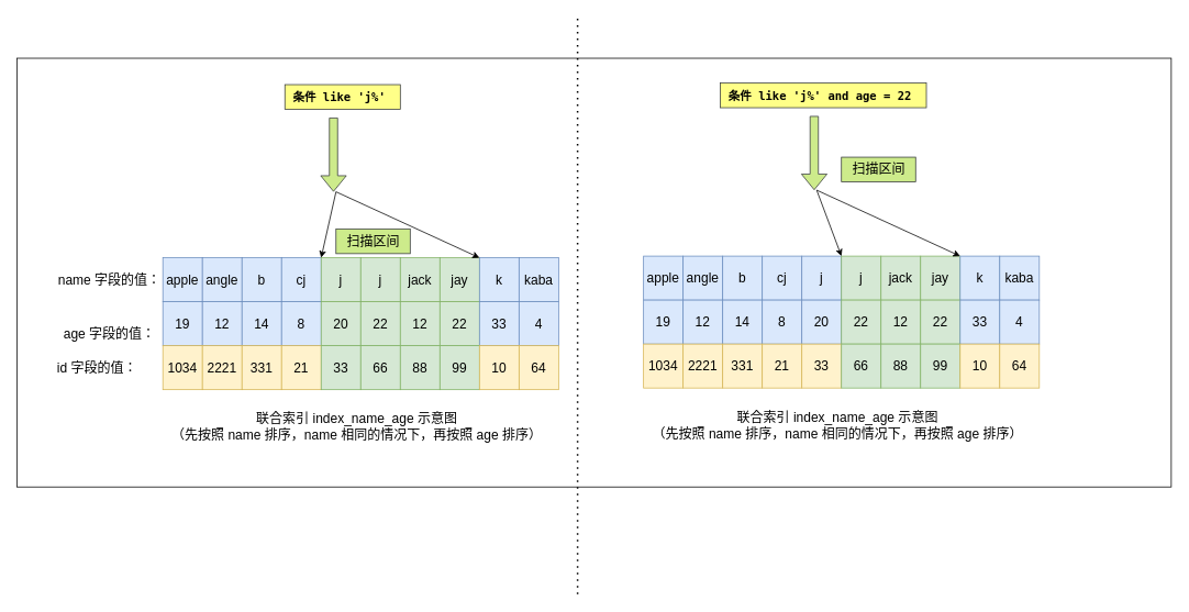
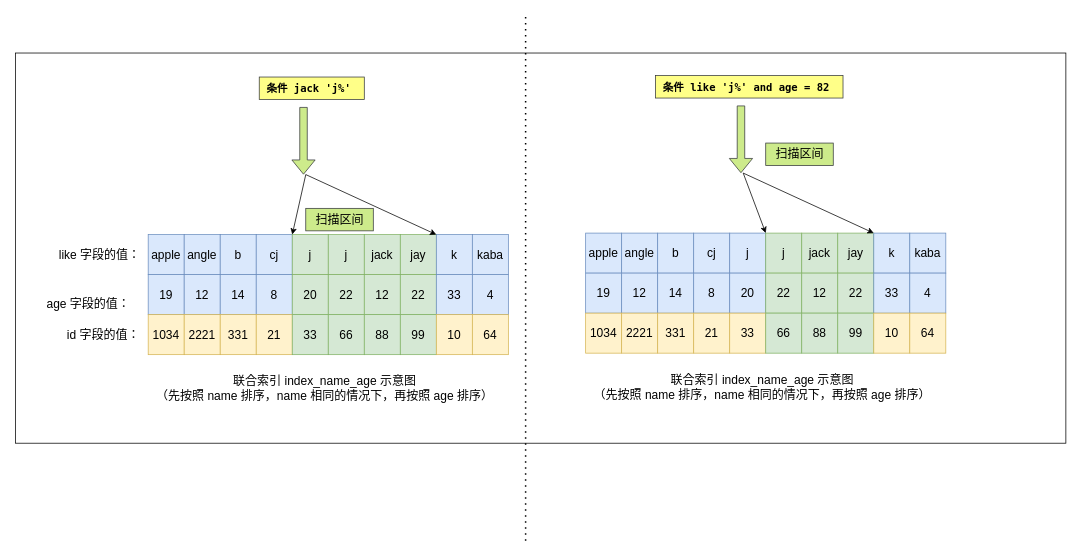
  <mxCell id="0" />
  <mxCell id="1" parent="0" />
  <mxCell id="2" value="" style="rounded=0;whiteSpace=wrap;html=1;" vertex="1" parent="1"><mxGeometry x="20" width="1400" height="520" as="geometry" y="70" /></mxCell>
  <mxCell id="3" value="apple" style="rounded=0;whiteSpace=wrap;html=1;fontSize=16;fillColor=#dae8fc;strokeColor=#6c8ebf;" vertex="1" parent="1"><mxGeometry y="310" width="48" height="53.333" as="geometry" x="780" /></mxCell>
  <mxCell id="4" value="angle" style="rounded=0;whiteSpace=wrap;html=1;fontSize=16;fillColor=#dae8fc;strokeColor=#6c8ebf;" vertex="1" parent="1"><mxGeometry x="828" y="310" width="48" height="53.333" as="geometry" /></mxCell>
  <mxCell id="5" value="b" style="rounded=0;whiteSpace=wrap;html=1;fontSize=16;fillColor=#dae8fc;strokeColor=#6c8ebf;" vertex="1" parent="1"><mxGeometry x="876" y="310" width="48" height="53.333" as="geometry" /></mxCell>
  <mxCell id="6" value="cj" style="rounded=0;whiteSpace=wrap;html=1;fontSize=16;fillColor=#dae8fc;strokeColor=#6c8ebf;" vertex="1" parent="1"><mxGeometry x="924" y="310" width="48" height="53.333" as="geometry" /></mxCell>
  <mxCell id="7" value="j" style="rounded=0;whiteSpace=wrap;html=1;fontSize=16;fillColor=#dae8fc;strokeColor=#6c8ebf;" vertex="1" parent="1"><mxGeometry x="972" y="310" width="48" height="53.333" as="geometry" /></mxCell>
  <mxCell id="8" value="j" style="rounded=0;whiteSpace=wrap;html=1;fontSize=16;fillColor=#d5e8d4;strokeColor=#82b366;" vertex="1" parent="1"><mxGeometry x="1020" y="310" width="48" height="53.333" as="geometry" /></mxCell>
  <mxCell id="9" value="jack" style="rounded=0;whiteSpace=wrap;html=1;fontSize=16;fillColor=#d5e8d4;strokeColor=#82b366;" vertex="1" parent="1"><mxGeometry x="1068" y="310" width="48" height="53.333" as="geometry" /></mxCell>
  <mxCell id="10" value="jay" style="rounded=0;whiteSpace=wrap;html=1;fontSize=16;fillColor=#d5e8d4;strokeColor=#82b366;" vertex="1" parent="1"><mxGeometry x="1116" y="310" width="48" height="53.333" as="geometry" /></mxCell>
  <mxCell id="11" value="k" style="rounded=0;whiteSpace=wrap;html=1;fontSize=16;fillColor=#dae8fc;strokeColor=#6c8ebf;" vertex="1" parent="1"><mxGeometry x="1164" y="310" width="48" height="53.333" as="geometry" /></mxCell>
  <mxCell id="12" value="kaba" style="rounded=0;whiteSpace=wrap;html=1;fontSize=16;fillColor=#dae8fc;strokeColor=#6c8ebf;" vertex="1" parent="1"><mxGeometry x="1212" y="310" width="48" height="53.333" as="geometry" /></mxCell>
  <mxCell id="13" value="19" style="rounded=0;whiteSpace=wrap;html=1;fontSize=16;fillColor=#dae8fc;strokeColor=#6c8ebf;" vertex="1" parent="1"><mxGeometry y="363.333" width="48" height="53.333" as="geometry" x="780" /></mxCell>
  <mxCell id="14" value="12" style="rounded=0;whiteSpace=wrap;html=1;fontSize=16;fillColor=#dae8fc;strokeColor=#6c8ebf;" vertex="1" parent="1"><mxGeometry x="828" y="363.333" width="48" height="53.333" as="geometry" /></mxCell>
  <mxCell id="15" value="14" style="rounded=0;whiteSpace=wrap;html=1;fontSize=16;fillColor=#dae8fc;strokeColor=#6c8ebf;" vertex="1" parent="1"><mxGeometry x="876" y="363.333" width="48" height="53.333" as="geometry" /></mxCell>
  <mxCell id="16" value="8" style="rounded=0;whiteSpace=wrap;html=1;fontSize=16;fillColor=#dae8fc;strokeColor=#6c8ebf;" vertex="1" parent="1"><mxGeometry x="924" y="363.333" width="48" height="53.333" as="geometry" /></mxCell>
  <mxCell id="17" value="20" style="rounded=0;whiteSpace=wrap;html=1;fontSize=16;fillColor=#dae8fc;strokeColor=#6c8ebf;" vertex="1" parent="1"><mxGeometry x="972" y="363.333" width="48" height="53.333" as="geometry" /></mxCell>
  <mxCell id="18" value="22" style="rounded=0;whiteSpace=wrap;html=1;fontSize=16;fillColor=#d5e8d4;strokeColor=#82b366;" vertex="1" parent="1"><mxGeometry x="1020" y="363.333" width="48" height="53.333" as="geometry" /></mxCell>
  <mxCell id="19" value="12" style="rounded=0;whiteSpace=wrap;html=1;fontSize=16;fillColor=#d5e8d4;strokeColor=#82b366;" vertex="1" parent="1"><mxGeometry x="1068" y="363.333" width="48" height="53.333" as="geometry" /></mxCell>
  <mxCell id="20" value="22" style="rounded=0;whiteSpace=wrap;html=1;fontSize=16;fillColor=#d5e8d4;strokeColor=#82b366;" vertex="1" parent="1"><mxGeometry x="1116" y="363.333" width="48" height="53.333" as="geometry" /></mxCell>
  <mxCell id="21" value="33" style="rounded=0;whiteSpace=wrap;html=1;fontSize=16;fillColor=#dae8fc;strokeColor=#6c8ebf;" vertex="1" parent="1"><mxGeometry x="1164" y="363.333" width="48" height="53.333" as="geometry" /></mxCell>
  <mxCell id="22" value="4" style="rounded=0;whiteSpace=wrap;html=1;fontSize=16;fillColor=#dae8fc;strokeColor=#6c8ebf;" vertex="1" parent="1"><mxGeometry x="1212" y="363.333" width="48" height="53.333" as="geometry" /></mxCell>
  <mxCell id="23" value="1034" style="rounded=0;whiteSpace=wrap;html=1;fontSize=16;fillColor=#fff2cc;strokeColor=#d6b656;" vertex="1" parent="1"><mxGeometry y="416.667" width="48" height="53.333" as="geometry" x="780" /></mxCell>
  <mxCell id="24" value="2221" style="rounded=0;whiteSpace=wrap;html=1;fontSize=16;fillColor=#fff2cc;strokeColor=#d6b656;" vertex="1" parent="1"><mxGeometry x="828" y="416.667" width="48" height="53.333" as="geometry" /></mxCell>
  <mxCell id="25" value="331" style="rounded=0;whiteSpace=wrap;html=1;fontSize=16;fillColor=#fff2cc;strokeColor=#d6b656;" vertex="1" parent="1"><mxGeometry x="876" y="416.667" width="48" height="53.333" as="geometry" /></mxCell>
  <mxCell id="26" value="21" style="rounded=0;whiteSpace=wrap;html=1;fontSize=16;fillColor=#fff2cc;strokeColor=#d6b656;" vertex="1" parent="1"><mxGeometry x="924" y="416.667" width="48" height="53.333" as="geometry" /></mxCell>
  <mxCell id="27" value="33" style="rounded=0;whiteSpace=wrap;html=1;fontSize=16;fillColor=#fff2cc;strokeColor=#d6b656;" vertex="1" parent="1"><mxGeometry x="972" y="416.667" width="48" height="53.333" as="geometry" /></mxCell>
  <mxCell id="28" value="66" style="rounded=0;whiteSpace=wrap;html=1;fontSize=16;fillColor=#d5e8d4;strokeColor=#82b366;" vertex="1" parent="1"><mxGeometry x="1020" y="416.667" width="48" height="53.333" as="geometry" /></mxCell>
  <mxCell id="29" value="88" style="rounded=0;whiteSpace=wrap;html=1;fontSize=16;fillColor=#d5e8d4;strokeColor=#82b366;" vertex="1" parent="1"><mxGeometry x="1068" y="416.667" width="48" height="53.333" as="geometry" /></mxCell>
  <mxCell id="30" value="99" style="rounded=0;whiteSpace=wrap;html=1;fontSize=16;fillColor=#d5e8d4;strokeColor=#82b366;" vertex="1" parent="1"><mxGeometry x="1116" y="416.667" width="48" height="53.333" as="geometry" /></mxCell>
  <mxCell id="31" value="10" style="rounded=0;whiteSpace=wrap;html=1;fontSize=16;fillColor=#fff2cc;strokeColor=#d6b656;" vertex="1" parent="1"><mxGeometry x="1164" y="416.667" width="48" height="53.333" as="geometry" /></mxCell>
  <mxCell id="32" value="64" style="rounded=0;whiteSpace=wrap;html=1;fontSize=16;fillColor=#fff2cc;strokeColor=#d6b656;" vertex="1" parent="1"><mxGeometry x="1212" y="416.667" width="48" height="53.333" as="geometry" /></mxCell>
  <mxCell id="33" value="联合索引 index_name_age 示意图&lt;br&gt;（先按照 name 排序，name 相同的情况下，再按照 age 排序）" style="text;html=1;align=center;verticalAlign=middle;resizable=0;points=[];autosize=1;strokeColor=none;fillColor=none;fontSize=16;" vertex="1" parent="1"><mxGeometry y="490" width="470" height="50" as="geometry" x="780" /></mxCell>
  <mxCell id="34" value="" style="shape=flexArrow;endArrow=classic;html=1;rounded=0;fontSize=16;fillColor=#cdeb8b;strokeColor=#36393d;" edge="1" parent="1"><mxGeometry width="50" height="50" relative="1" as="geometry"><mxPoint x="987" y="140" as="sourcePoint" /><mxPoint x="987" y="230" as="targetPoint" /></mxGeometry></mxCell>
- <mxCell id="35" value="&lt;span style=&quot;caret-color: rgb(157, 162, 166); font-family: Monaco, Consolas, &amp;quot;Andale Mono&amp;quot;, &amp;quot;DejaVu Sans Mono&amp;quot;, monospace; font-size: 14px; orphans: 4; text-align: left; text-size-adjust: auto;&quot;&gt;条件 like 'j%' and age = 22&amp;nbsp;&lt;/span&gt;" style="text;html=1;align=center;verticalAlign=middle;resizable=0;points=[];autosize=1;strokeColor=#36393d;fillColor=#ffff88;fontSize=16;labelBackgroundColor=none;fontStyle=1" vertex="1" parent="1"><mxGeometry x="873" y="100" width="250" height="30" as="geometry" /></mxCell>
+ <mxCell id="35" value="&lt;span style=&quot;caret-color: rgb(157, 162, 166); font-family: Monaco, Consolas, &amp;quot;Andale Mono&amp;quot;, &amp;quot;DejaVu Sans Mono&amp;quot;, monospace; font-size: 14px; orphans: 4; text-align: left; text-size-adjust: auto;&quot;&gt;条件 like 'j%' and age = 82&amp;nbsp;&lt;/span&gt;" style="text;html=1;align=center;verticalAlign=middle;resizable=0;points=[];autosize=1;strokeColor=#36393d;fillColor=#ffff88;fontSize=16;labelBackgroundColor=none;fontStyle=1" vertex="1" parent="1"><mxGeometry x="873" y="100" width="250" height="30" as="geometry" /></mxCell>
  <mxCell id="36" value="" style="endArrow=classic;html=1;rounded=0;fontSize=16;fontColor=#000000;entryX=1;entryY=0;entryDx=0;entryDy=0;" edge="1" parent="1" target="7"><mxGeometry width="50" height="50" relative="1" as="geometry"><mxPoint x="990" y="230" as="sourcePoint" /><mxPoint x="1280" y="200" as="targetPoint" /></mxGeometry></mxCell>
  <mxCell id="37" value="" style="endArrow=classic;html=1;rounded=0;fontSize=16;fontColor=#000000;entryX=1;entryY=0;entryDx=0;entryDy=0;" edge="1" parent="1" target="10"><mxGeometry width="50" height="50" relative="1" as="geometry"><mxPoint x="990" y="230" as="sourcePoint" /><mxPoint x="1200" y="210" as="targetPoint" /></mxGeometry></mxCell>
  <mxCell id="38" value="扫描区间" style="text;html=1;align=center;verticalAlign=middle;resizable=0;points=[];autosize=1;strokeColor=#36393d;fillColor=#cdeb8b;fontSize=16;" vertex="1" parent="1"><mxGeometry x="1020" y="190" width="90" height="30" as="geometry" /></mxCell>
  <mxCell id="39" value="apple" style="rounded=0;whiteSpace=wrap;html=1;fontSize=16;fillColor=#dae8fc;strokeColor=#6c8ebf;" vertex="1" parent="1"><mxGeometry x="197" y="312" width="48" height="53.333" as="geometry" /></mxCell>
  <mxCell id="40" value="angle" style="rounded=0;whiteSpace=wrap;html=1;fontSize=16;fillColor=#dae8fc;strokeColor=#6c8ebf;" vertex="1" parent="1"><mxGeometry x="245" y="312" width="48" height="53.333" as="geometry" /></mxCell>
  <mxCell id="41" value="b" style="rounded=0;whiteSpace=wrap;html=1;fontSize=16;fillColor=#dae8fc;strokeColor=#6c8ebf;" vertex="1" parent="1"><mxGeometry x="293" y="312" width="48" height="53.333" as="geometry" /></mxCell>
  <mxCell id="42" value="cj" style="rounded=0;whiteSpace=wrap;html=1;fontSize=16;fillColor=#dae8fc;strokeColor=#6c8ebf;" vertex="1" parent="1"><mxGeometry x="341" y="312" width="48" height="53.333" as="geometry" /></mxCell>
  <mxCell id="43" value="j" style="rounded=0;whiteSpace=wrap;html=1;fontSize=16;fillColor=#d5e8d4;strokeColor=#82b366;" vertex="1" parent="1"><mxGeometry x="389" y="312" width="48" height="53.333" as="geometry" /></mxCell>
  <mxCell id="44" value="j" style="rounded=0;whiteSpace=wrap;html=1;fontSize=16;fillColor=#d5e8d4;strokeColor=#82b366;" vertex="1" parent="1"><mxGeometry x="437" y="312" width="48" height="53.333" as="geometry" /></mxCell>
  <mxCell id="45" value="jack" style="rounded=0;whiteSpace=wrap;html=1;fontSize=16;fillColor=#d5e8d4;strokeColor=#82b366;" vertex="1" parent="1"><mxGeometry x="485" y="312" width="48" height="53.333" as="geometry" /></mxCell>
  <mxCell id="46" value="jay" style="rounded=0;whiteSpace=wrap;html=1;fontSize=16;fillColor=#d5e8d4;strokeColor=#82b366;" vertex="1" parent="1"><mxGeometry x="533" y="312" width="48" height="53.333" as="geometry" /></mxCell>
  <mxCell id="47" value="k" style="rounded=0;whiteSpace=wrap;html=1;fontSize=16;fillColor=#dae8fc;strokeColor=#6c8ebf;" vertex="1" parent="1"><mxGeometry x="581" y="312" width="48" height="53.333" as="geometry" /></mxCell>
  <mxCell id="48" value="kaba" style="rounded=0;whiteSpace=wrap;html=1;fontSize=16;fillColor=#dae8fc;strokeColor=#6c8ebf;" vertex="1" parent="1"><mxGeometry x="629" y="312" width="48" height="53.333" as="geometry" /></mxCell>
  <mxCell id="49" value="19" style="rounded=0;whiteSpace=wrap;html=1;fontSize=16;fillColor=#dae8fc;strokeColor=#6c8ebf;" vertex="1" parent="1"><mxGeometry x="197" y="365.333" width="48" height="53.333" as="geometry" /></mxCell>
  <mxCell id="50" value="12" style="rounded=0;whiteSpace=wrap;html=1;fontSize=16;fillColor=#dae8fc;strokeColor=#6c8ebf;" vertex="1" parent="1"><mxGeometry x="245" y="365.333" width="48" height="53.333" as="geometry" /></mxCell>
  <mxCell id="51" value="14" style="rounded=0;whiteSpace=wrap;html=1;fontSize=16;fillColor=#dae8fc;strokeColor=#6c8ebf;" vertex="1" parent="1"><mxGeometry x="293" y="365.333" width="48" height="53.333" as="geometry" /></mxCell>
  <mxCell id="52" value="8" style="rounded=0;whiteSpace=wrap;html=1;fontSize=16;fillColor=#dae8fc;strokeColor=#6c8ebf;" vertex="1" parent="1"><mxGeometry x="341" y="365.333" width="48" height="53.333" as="geometry" /></mxCell>
  <mxCell id="53" value="20" style="rounded=0;whiteSpace=wrap;html=1;fontSize=16;fillColor=#d5e8d4;strokeColor=#82b366;" vertex="1" parent="1"><mxGeometry x="389" y="365.333" width="48" height="53.333" as="geometry" /></mxCell>
  <mxCell id="54" value="22" style="rounded=0;whiteSpace=wrap;html=1;fontSize=16;fillColor=#d5e8d4;strokeColor=#82b366;" vertex="1" parent="1"><mxGeometry x="437" y="365.333" width="48" height="53.333" as="geometry" /></mxCell>
  <mxCell id="55" value="12" style="rounded=0;whiteSpace=wrap;html=1;fontSize=16;fillColor=#d5e8d4;strokeColor=#82b366;" vertex="1" parent="1"><mxGeometry x="485" y="365.333" width="48" height="53.333" as="geometry" /></mxCell>
  <mxCell id="56" value="22" style="rounded=0;whiteSpace=wrap;html=1;fontSize=16;fillColor=#d5e8d4;strokeColor=#82b366;" vertex="1" parent="1"><mxGeometry x="533" y="365.333" width="48" height="53.333" as="geometry" /></mxCell>
  <mxCell id="57" value="33" style="rounded=0;whiteSpace=wrap;html=1;fontSize=16;fillColor=#dae8fc;strokeColor=#6c8ebf;" vertex="1" parent="1"><mxGeometry x="581" y="365.333" width="48" height="53.333" as="geometry" /></mxCell>
  <mxCell id="58" value="4" style="rounded=0;whiteSpace=wrap;html=1;fontSize=16;fillColor=#dae8fc;strokeColor=#6c8ebf;" vertex="1" parent="1"><mxGeometry x="629" y="365.333" width="48" height="53.333" as="geometry" /></mxCell>
  <mxCell id="59" value="1034" style="rounded=0;whiteSpace=wrap;html=1;fontSize=16;fillColor=#fff2cc;strokeColor=#d6b656;" vertex="1" parent="1"><mxGeometry x="197" y="418.667" width="48" height="53.333" as="geometry" /></mxCell>
  <mxCell id="60" value="2221" style="rounded=0;whiteSpace=wrap;html=1;fontSize=16;fillColor=#fff2cc;strokeColor=#d6b656;" vertex="1" parent="1"><mxGeometry x="245" y="418.667" width="48" height="53.333" as="geometry" /></mxCell>
  <mxCell id="61" value="331" style="rounded=0;whiteSpace=wrap;html=1;fontSize=16;fillColor=#fff2cc;strokeColor=#d6b656;" vertex="1" parent="1"><mxGeometry x="293" y="418.667" width="48" height="53.333" as="geometry" /></mxCell>
  <mxCell id="62" value="21" style="rounded=0;whiteSpace=wrap;html=1;fontSize=16;fillColor=#fff2cc;strokeColor=#d6b656;" vertex="1" parent="1"><mxGeometry x="341" y="418.667" width="48" height="53.333" as="geometry" /></mxCell>
  <mxCell id="63" value="33" style="rounded=0;whiteSpace=wrap;html=1;fontSize=16;fillColor=#d5e8d4;strokeColor=#82b366;" vertex="1" parent="1"><mxGeometry x="389" y="418.667" width="48" height="53.333" as="geometry" /></mxCell>
  <mxCell id="64" value="66" style="rounded=0;whiteSpace=wrap;html=1;fontSize=16;fillColor=#d5e8d4;strokeColor=#82b366;" vertex="1" parent="1"><mxGeometry x="437" y="418.667" width="48" height="53.333" as="geometry" /></mxCell>
  <mxCell id="65" value="88" style="rounded=0;whiteSpace=wrap;html=1;fontSize=16;fillColor=#d5e8d4;strokeColor=#82b366;" vertex="1" parent="1"><mxGeometry x="485" y="418.667" width="48" height="53.333" as="geometry" /></mxCell>
  <mxCell id="66" value="99" style="rounded=0;whiteSpace=wrap;html=1;fontSize=16;fillColor=#d5e8d4;strokeColor=#82b366;" vertex="1" parent="1"><mxGeometry x="533" y="418.667" width="48" height="53.333" as="geometry" /></mxCell>
  <mxCell id="67" value="10" style="rounded=0;whiteSpace=wrap;html=1;fontSize=16;fillColor=#fff2cc;strokeColor=#d6b656;" vertex="1" parent="1"><mxGeometry x="581" y="418.667" width="48" height="53.333" as="geometry" /></mxCell>
  <mxCell id="68" value="64" style="rounded=0;whiteSpace=wrap;html=1;fontSize=16;fillColor=#fff2cc;strokeColor=#d6b656;" vertex="1" parent="1"><mxGeometry x="629" y="418.667" width="48" height="53.333" as="geometry" /></mxCell>
- <mxCell id="69" value="id 字段的值：" style="text;html=1;align=center;verticalAlign=middle;resizable=0;points=[];autosize=1;strokeColor=none;fillColor=none;fontSize=16;" vertex="1" parent="1"><mxGeometry x="57" y="430.33" width="120" height="30" as="geometry" /></mxCell>
- <mxCell id="70" value="age 字段的值：" style="text;html=1;align=center;verticalAlign=middle;resizable=0;points=[];autosize=1;strokeColor=none;fillColor=none;fontSize=16;" vertex="1" parent="1"><mxGeometry x="67" y="388.67" width="130" height="30" as="geometry" /></mxCell>
- <mxCell id="71" value="name 字段的值：" style="text;html=1;align=center;verticalAlign=middle;resizable=0;points=[];autosize=1;strokeColor=none;fillColor=none;fontSize=16;" vertex="1" parent="1"><mxGeometry x="57" y="323.67" width="150" height="30" as="geometry" /></mxCell>
+ <mxCell id="69" value="id 字段的值：" style="text;html=1;align=center;verticalAlign=middle;resizable=0;points=[];autosize=1;strokeColor=none;fillColor=none;fontSize=16;" vertex="1" parent="1"><mxGeometry x="77" y="430.33" width="120" height="30" as="geometry" /></mxCell>
+ <mxCell id="70" value="age 字段的值：" style="text;html=1;align=center;verticalAlign=middle;resizable=0;points=[];autosize=1;strokeColor=none;fillColor=none;fontSize=16;" vertex="1" parent="1"><mxGeometry x="52" y="388.67" width="130" height="30" as="geometry" /></mxCell>
+ <mxCell id="71" value="like 字段的值：" style="text;html=1;align=center;verticalAlign=middle;resizable=0;points=[];autosize=1;strokeColor=none;fillColor=none;fontSize=16;" vertex="1" parent="1"><mxGeometry x="57" y="323.67" width="150" height="30" as="geometry" /></mxCell>
  <mxCell id="72" value="联合索引 index_name_age 示意图&lt;br&gt;（先按照 name 排序，name 相同的情况下，再按照 age 排序）" style="text;html=1;align=center;verticalAlign=middle;resizable=0;points=[];autosize=1;strokeColor=none;fillColor=none;fontSize=16;" vertex="1" parent="1"><mxGeometry x="197" y="492" width="470" height="50" as="geometry" /></mxCell>
  <mxCell id="73" value="" style="shape=flexArrow;endArrow=classic;html=1;rounded=0;fontSize=16;fillColor=#cdeb8b;strokeColor=#36393d;" edge="1" parent="1"><mxGeometry width="50" height="50" relative="1" as="geometry"><mxPoint x="404" y="142" as="sourcePoint" /><mxPoint x="404" y="232" as="targetPoint" /></mxGeometry></mxCell>
- <mxCell id="74" value="&lt;span style=&quot;caret-color: rgb(157, 162, 166); font-family: Monaco, Consolas, &amp;quot;Andale Mono&amp;quot;, &amp;quot;DejaVu Sans Mono&amp;quot;, monospace; font-size: 14px; orphans: 4; text-align: left; text-size-adjust: auto;&quot;&gt;条件 like 'j%'&amp;nbsp;&lt;/span&gt;" style="text;html=1;align=center;verticalAlign=middle;resizable=0;points=[];autosize=1;strokeColor=#36393d;fillColor=#ffff88;fontSize=16;labelBackgroundColor=none;fontStyle=1" vertex="1" parent="1"><mxGeometry x="345" y="102" width="140" height="30" as="geometry" /></mxCell>
+ <mxCell id="74" value="&lt;span style=&quot;caret-color: rgb(157, 162, 166); font-family: Monaco, Consolas, &amp;quot;Andale Mono&amp;quot;, &amp;quot;DejaVu Sans Mono&amp;quot;, monospace; font-size: 14px; orphans: 4; text-align: left; text-size-adjust: auto;&quot;&gt;条件 jack 'j%'&amp;nbsp;&lt;/span&gt;" style="text;html=1;align=center;verticalAlign=middle;resizable=0;points=[];autosize=1;strokeColor=#36393d;fillColor=#ffff88;fontSize=16;labelBackgroundColor=none;fontStyle=1" vertex="1" parent="1"><mxGeometry x="345" y="102" width="140" height="30" as="geometry" /></mxCell>
  <mxCell id="75" value="" style="endArrow=classic;html=1;rounded=0;fontSize=16;fontColor=#000000;entryX=0;entryY=0;entryDx=0;entryDy=0;" edge="1" parent="1" target="43"><mxGeometry width="50" height="50" relative="1" as="geometry"><mxPoint x="407" y="232" as="sourcePoint" /><mxPoint x="697" y="202" as="targetPoint" /></mxGeometry></mxCell>
  <mxCell id="76" value="" style="endArrow=classic;html=1;rounded=0;fontSize=16;fontColor=#000000;entryX=1;entryY=0;entryDx=0;entryDy=0;" edge="1" parent="1" target="46"><mxGeometry width="50" height="50" relative="1" as="geometry"><mxPoint x="407" y="232" as="sourcePoint" /><mxPoint x="617" y="212" as="targetPoint" /></mxGeometry></mxCell>
  <mxCell id="77" value="扫描区间" style="text;html=1;align=center;verticalAlign=middle;resizable=0;points=[];autosize=1;strokeColor=#36393d;fillColor=#cdeb8b;fontSize=16;" vertex="1" parent="1"><mxGeometry x="407" y="277" width="90" height="30" as="geometry" /></mxCell>
  <mxCell id="78" value="" style="endArrow=none;dashed=1;html=1;dashPattern=1 3;strokeWidth=2;rounded=0;" edge="1" parent="1"><mxGeometry width="50" height="50" relative="1" as="geometry"><mxPoint x="700" y="720" as="sourcePoint" /><mxPoint x="700" y="20" as="targetPoint" /></mxGeometry></mxCell>
